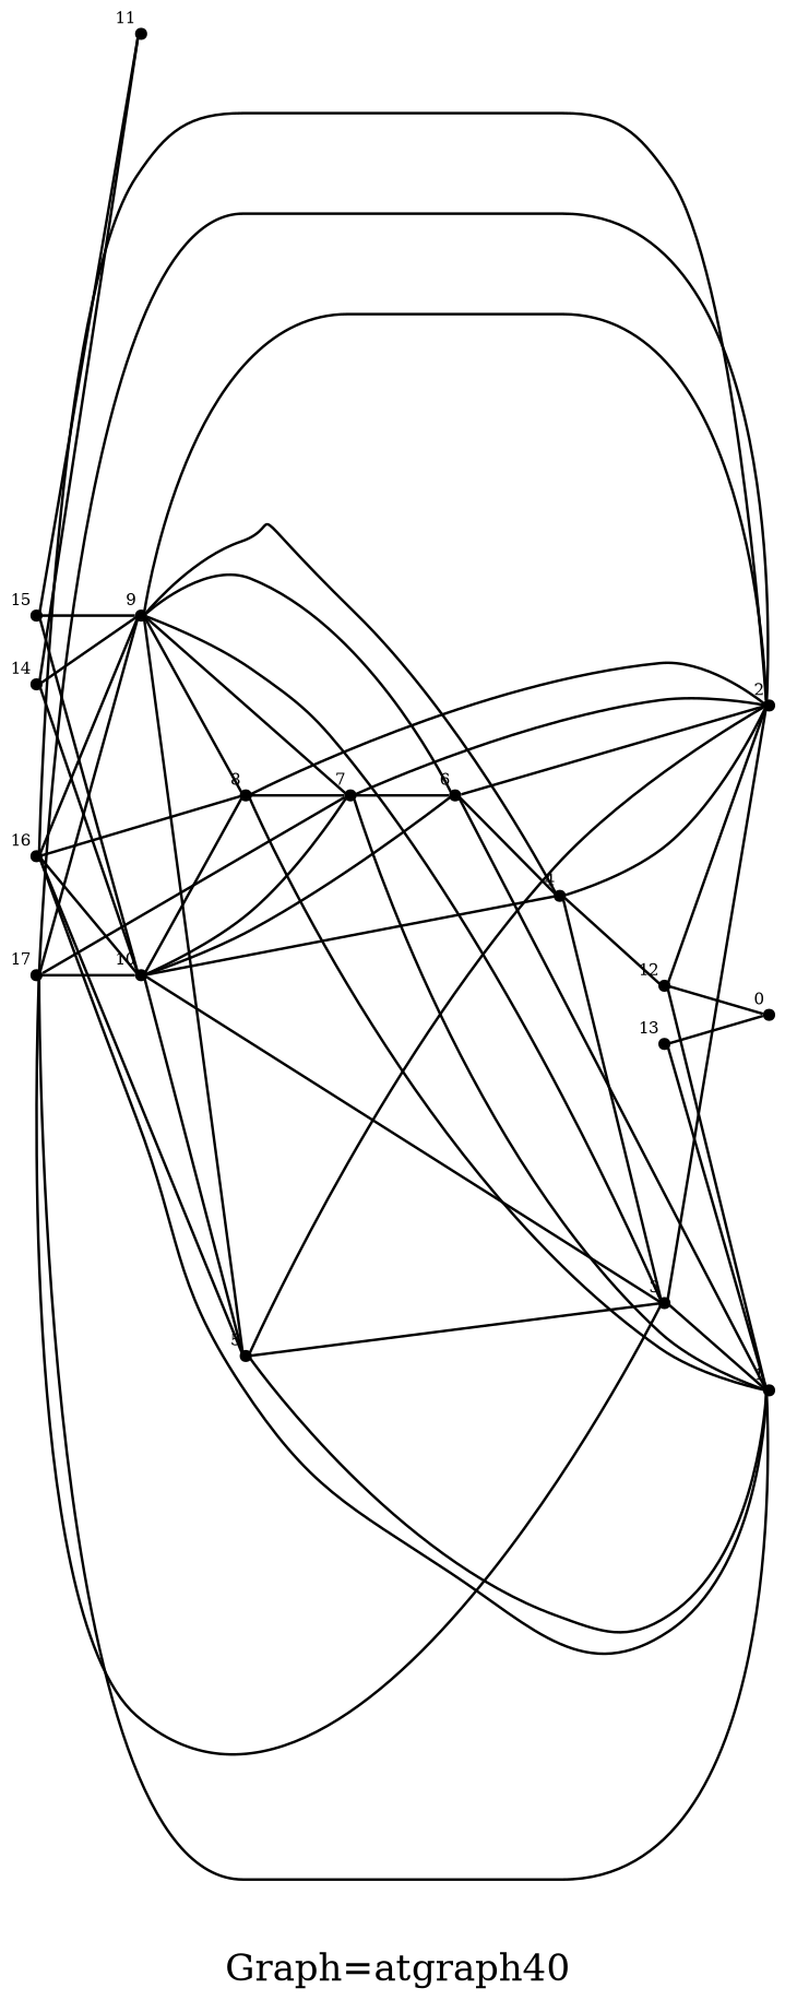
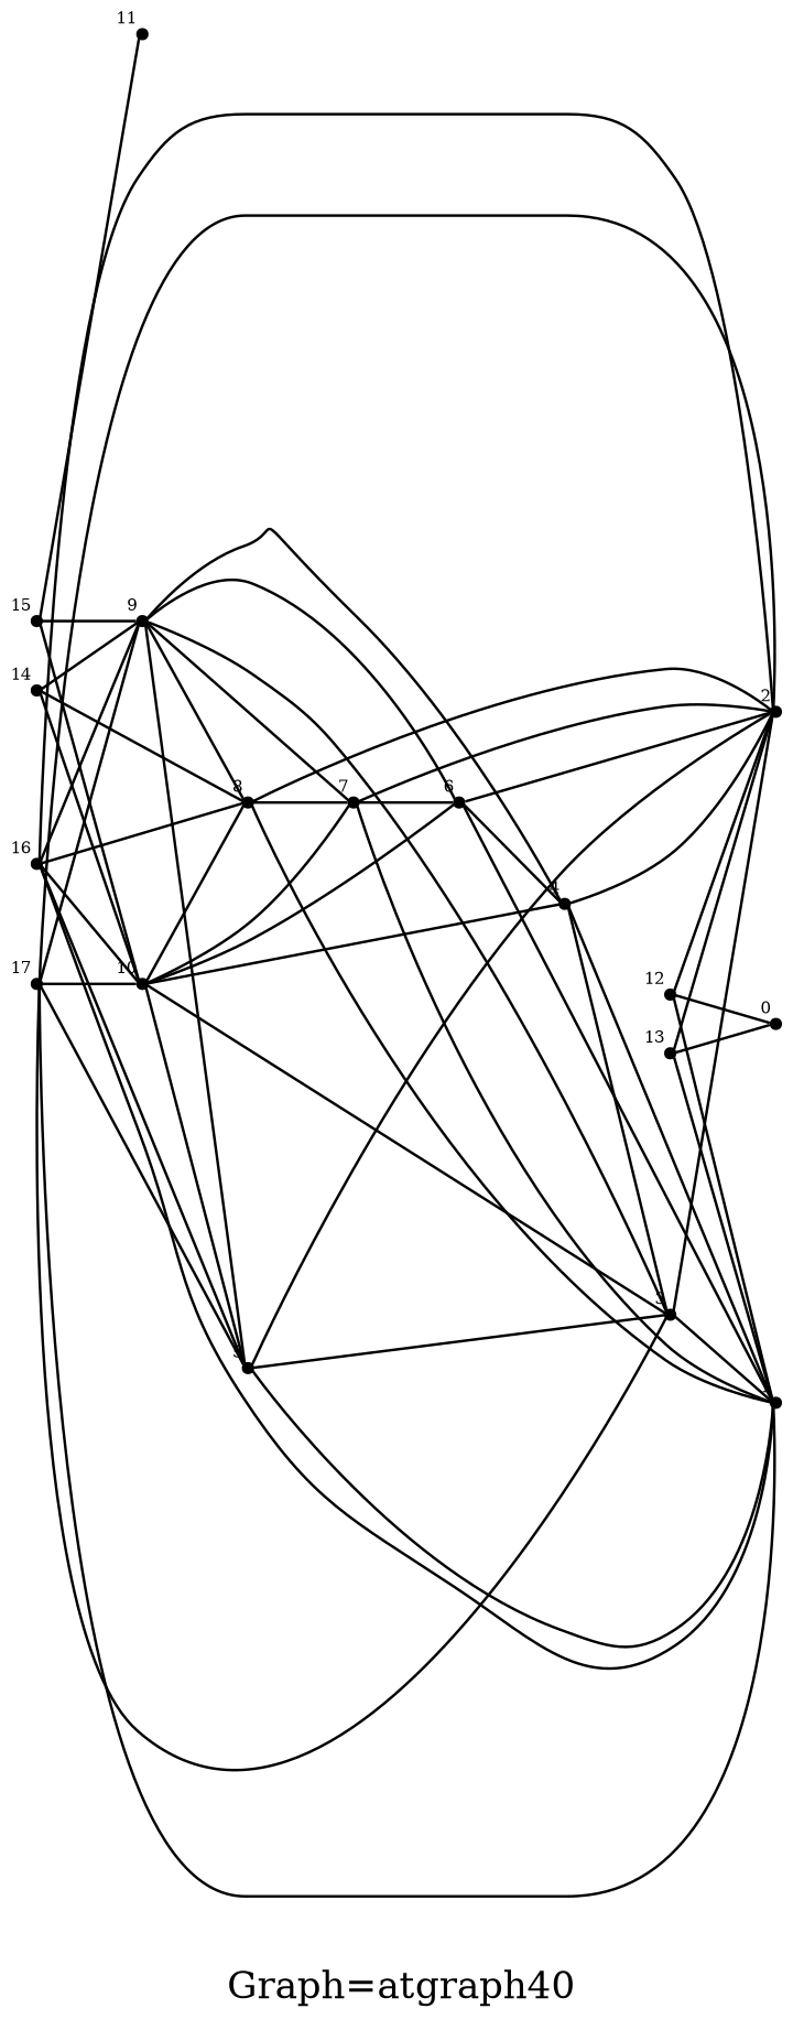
  graph {
    label="Graph=atgraph40"
    labelloc=bottom
    rankdir=LR
    node [fontsize=6 shape=point]
    0 [xlabel=0]
    1 [xlabel=1]
    2 [xlabel=2]
    3 [xlabel=3]
    4 [xlabel=4]
    5 [xlabel=5]
    6 [xlabel=6]
    7 [xlabel=7]
    8 [xlabel=8]
    9 [xlabel=9]
    10 [xlabel=10]
    11 [xlabel=11]
    12 [xlabel=12]
    13 [xlabel=13]
    14 [xlabel=14]
    15 [xlabel=15]
    16 [xlabel=16]
    17 [xlabel=17]
    3 -- 1
    3 -- 2
-   4 -- 12
+   4 -- 1
    4 -- 2
    4 -- 3
    5 -- 1
    5 -- 2
    5 -- 3
    6 -- 1
    6 -- 2
    6 -- 4
    7 -- 1
    7 -- 2
    7 -- 6
    8 -- 1
    8 -- 2
    8 -- 7
    9 -- 3
    9 -- 4
    9 -- 5
    9 -- 6
    9 -- 7
    9 -- 8
    10 -- 3
    10 -- 4
    10 -- 5
    10 -- 6
    10 -- 7
    10 -- 8
    12 -- 0
    12 -- 1
    12 -- 2
    13 -- 0
    13 -- 1
-   9 -- 2
+   13 -- 2
    14 -- 9
    14 -- 10
-   14 -- 11
+   14 -- 8
    15 -- 9
    15 -- 10
    15 -- 11
    16 -- 1
    16 -- 2
    16 -- 5
    16 -- 8
    16 -- 9
    16 -- 10
    17 -- 1
    17 -- 2
    17 -- 3
-   17 -- 7
+   17 -- 5
    17 -- 9
    17 -- 10
  }
